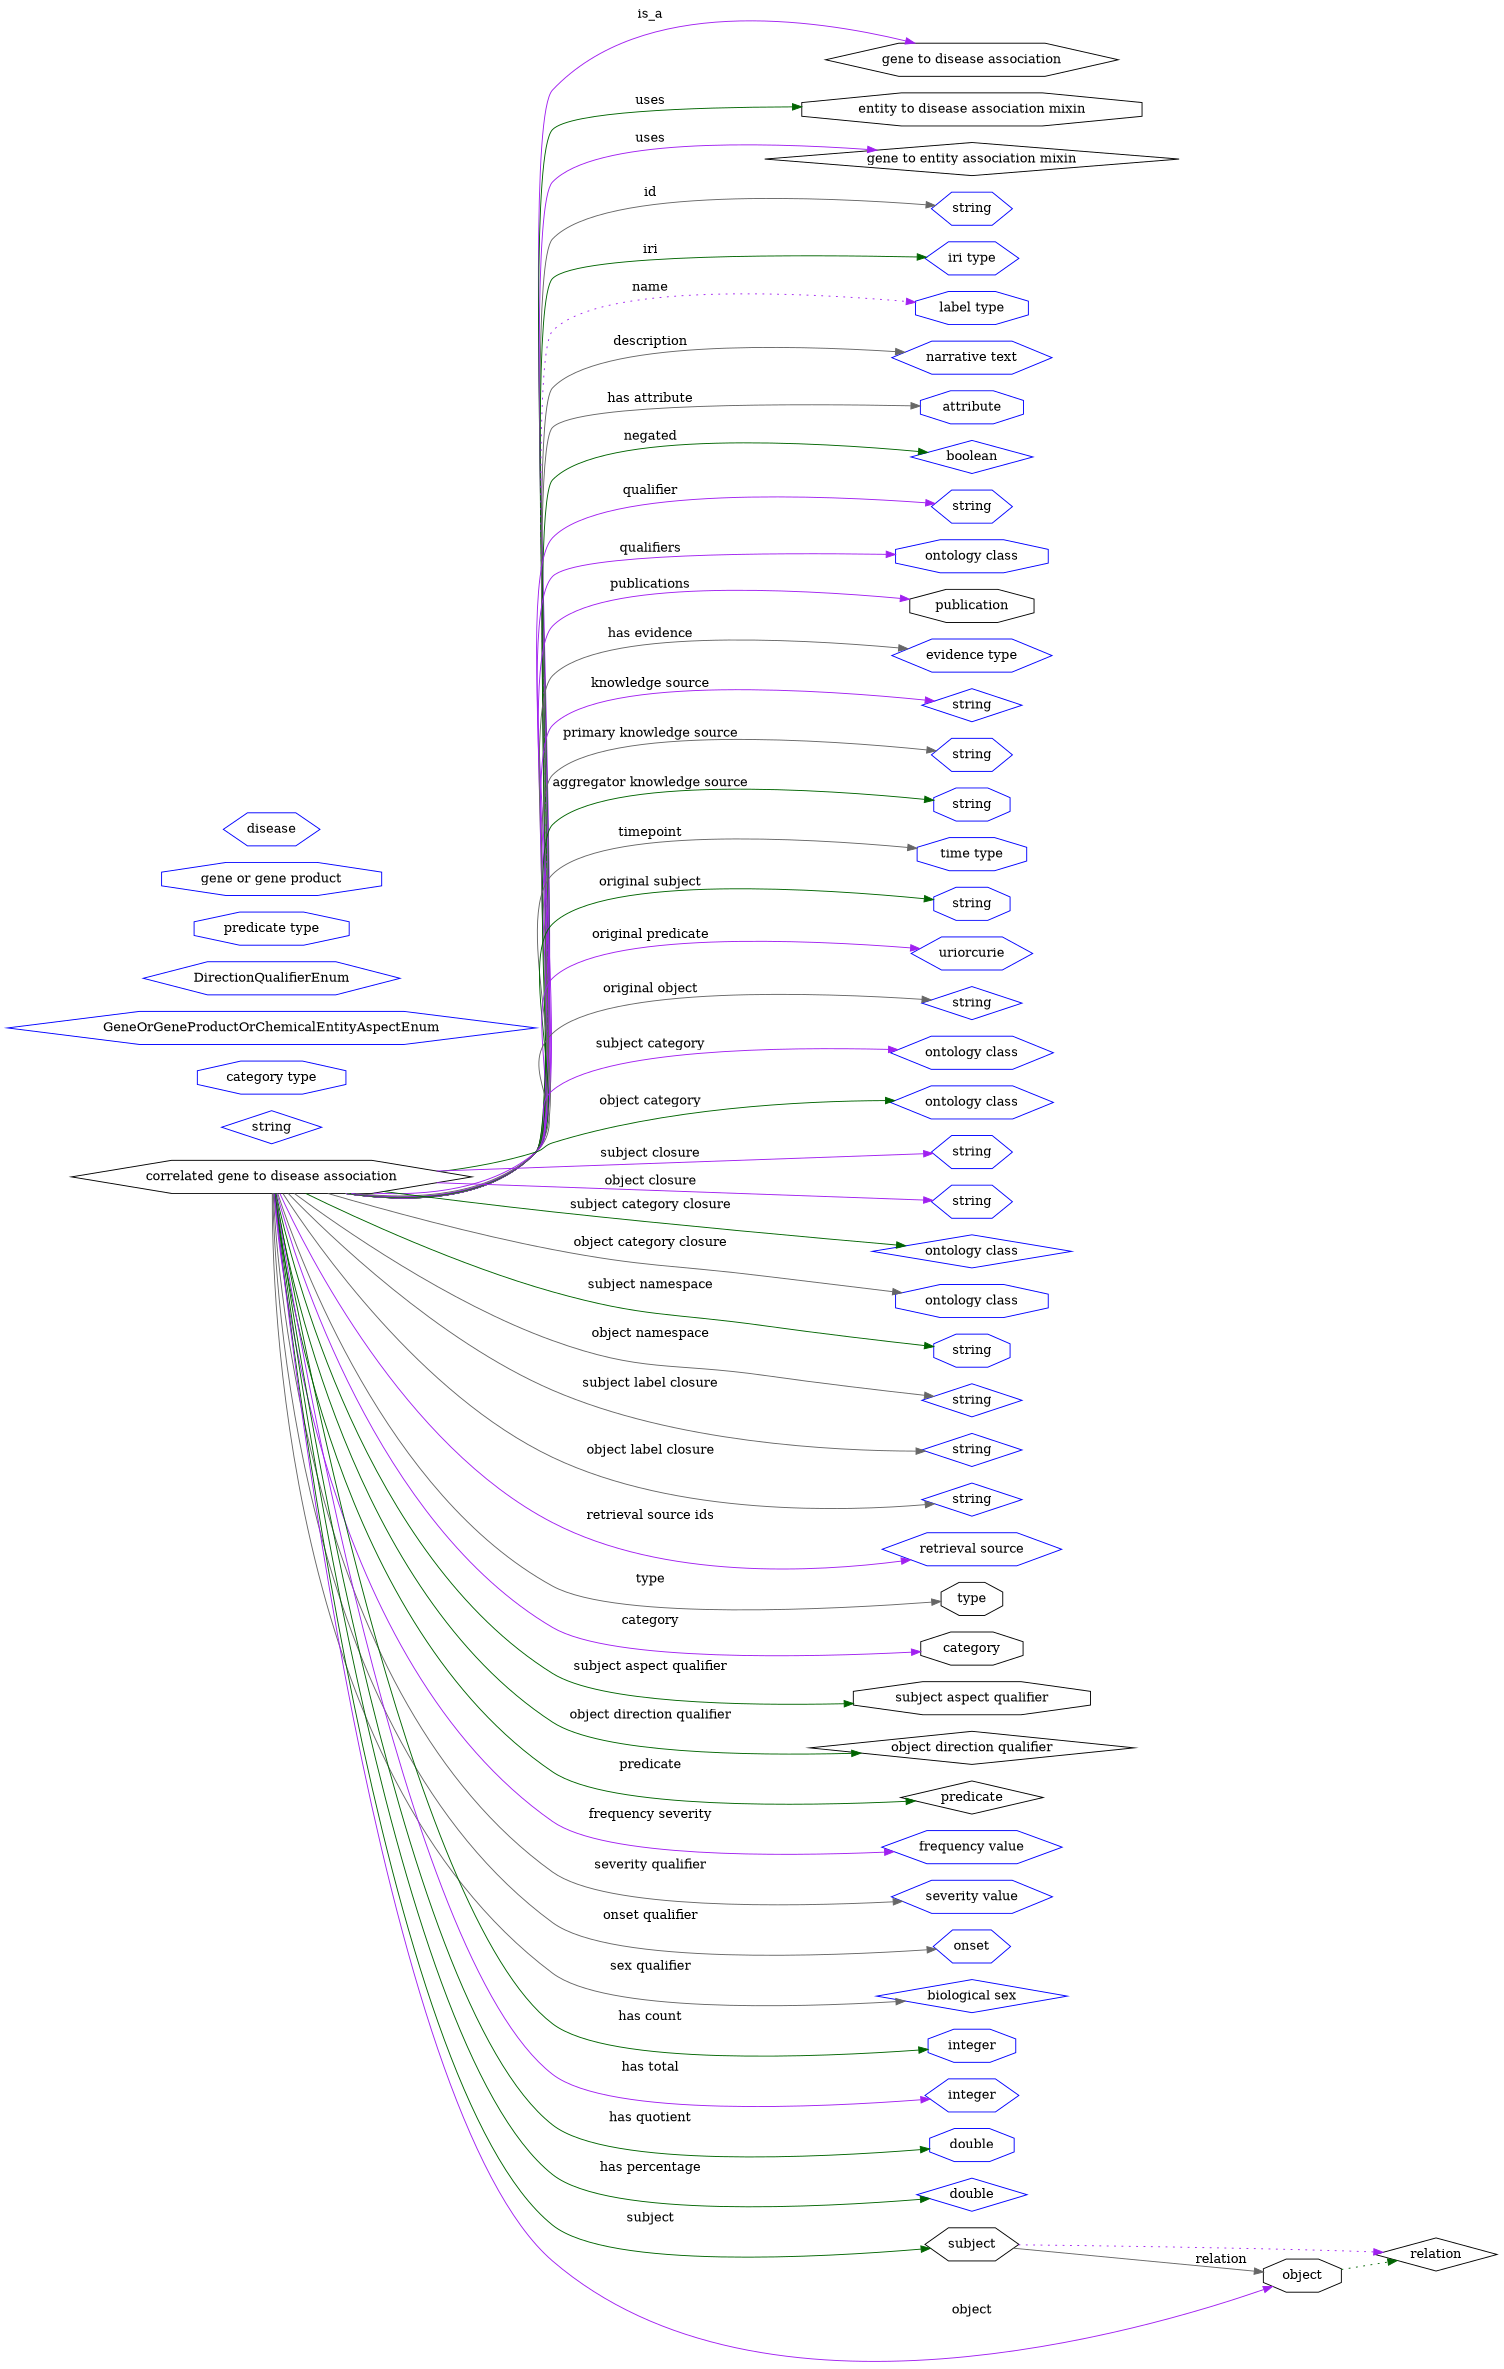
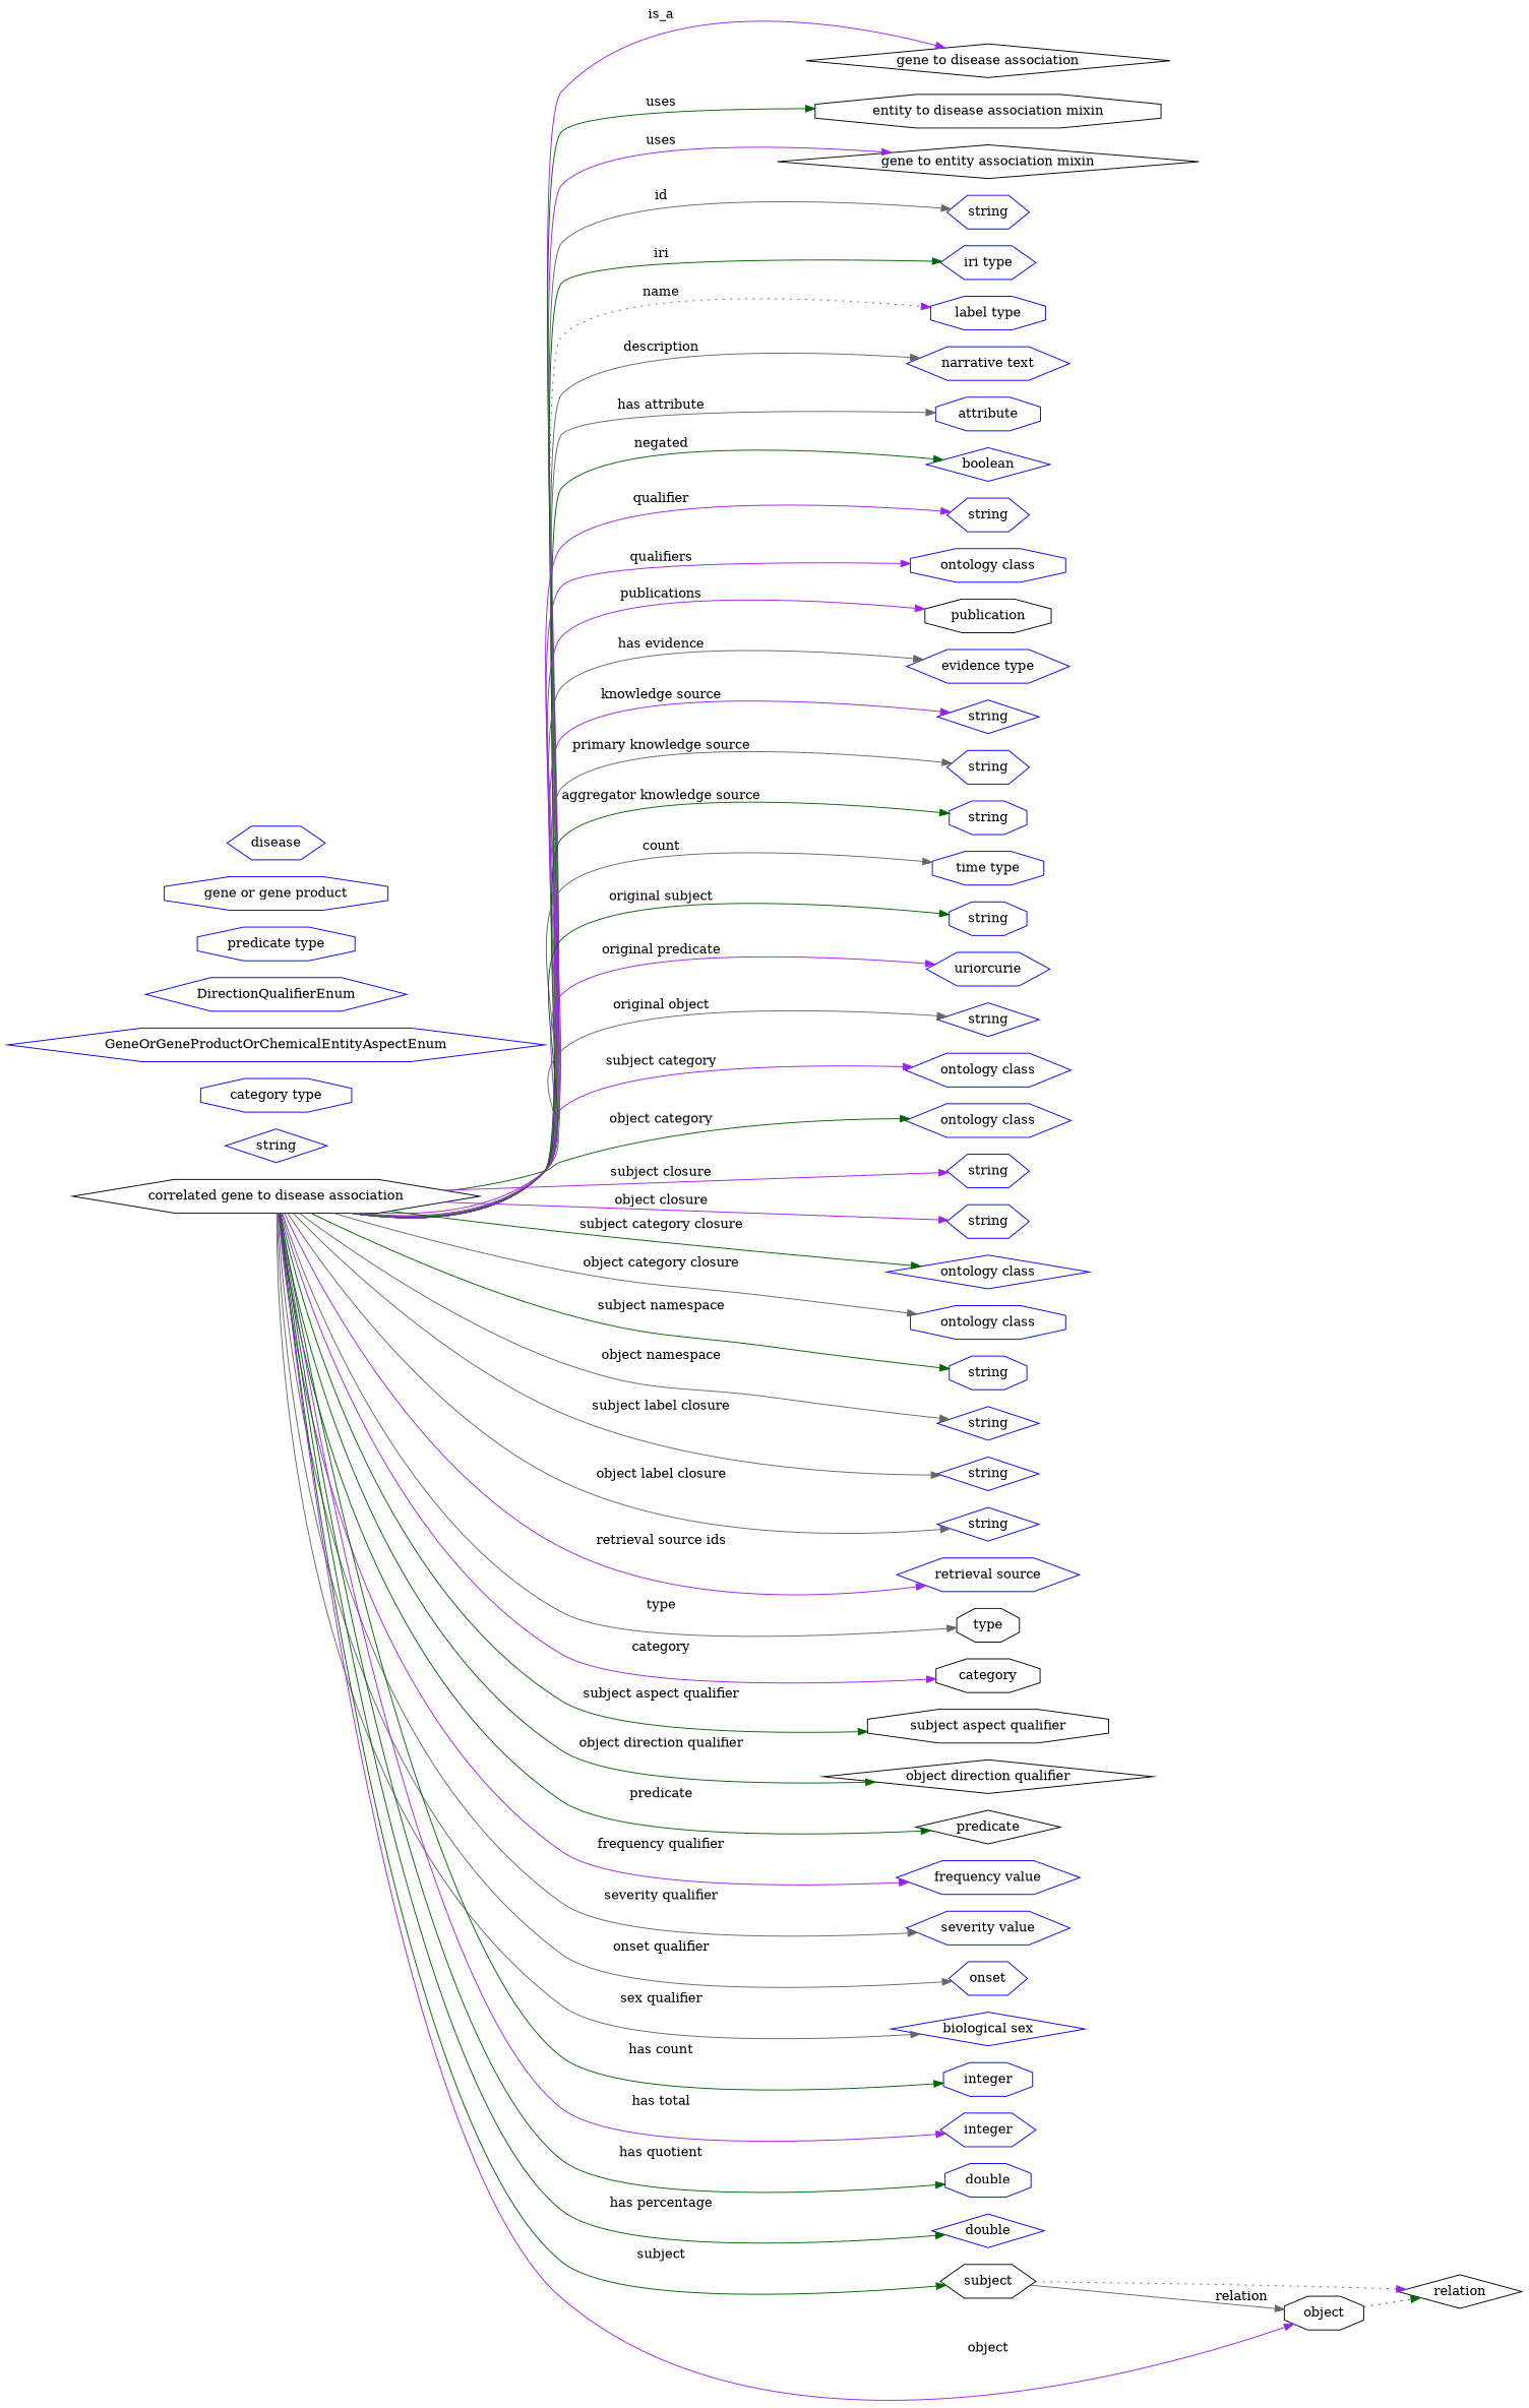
  digraph {
    rankdir=LR
    node [shape=hexagon color=blue]
    edge [color=purple style=solid]
    n1 [height=0.5 label="correlated gene to disease association" width=5.2356 color=""]
-   "gene to disease association" [height=0.5 width=3.8274 color=""]
+   "gene to disease association" [height=0.5 shape=diamond width=3.8274 color=""]
    "entity to disease association mixin" [height=0.5 shape=octagon width=4.7482 color=""]
    "gene to entity association mixin" [height=0.5 shape=diamond width=4.4232 color=""]
    n5 [height=0.5 label=string width=1.0652]
    n6 [height=0.5 label="iri type" width=1.2277]
    n7 [height=0.5 label="label type" shape=octagon width=1.5707]
    n8 [height=0.5 label="narrative text" width=2.0943]
    n9 [height=0.5 label=attribute shape=octagon width=1.4443]
    n10 [height=0.5 label=boolean shape=diamond width=1.2999]
    n11 [height=0.5 label=string width=1.0652]
    n12 [height=0.5 label="ontology class" shape=octagon width=2.1304]
    n13 [color=black height=0.5 label=publication shape=octagon width=1.7332]
    n14 [height=0.5 label="evidence type" width=2.0943]
    n15 [height=0.5 label=string shape=diamond width=1.0652]
    n16 [height=0.5 label=string width=1.0652]
    n17 [height=0.5 label=string shape=octagon width=1.0652]
    n18 [height=0.5 label="time type" shape=octagon width=1.5346]
    n19 [height=0.5 label=string shape=octagon width=1.0652]
    n20 [height=0.5 label=uriorcurie width=1.5887]
    n21 [height=0.5 label=string shape=diamond width=1.0652]
    n22 [height=0.5 label="ontology class" width=2.1304]
    n23 [height=0.5 label="ontology class" width=2.1304]
    n24 [height=0.5 label=string width=1.0652]
    n25 [height=0.5 label=string width=1.0652]
    n26 [height=0.5 label="ontology class" shape=diamond width=2.1304]
    n27 [height=0.5 label="ontology class" shape=octagon width=2.1304]
    n28 [height=0.5 label=string shape=octagon width=1.0652]
    n29 [height=0.5 label=string shape=diamond width=1.0652]
    n30 [height=0.5 label=string shape=diamond width=1.0652]
    n31 [height=0.5 label=string shape=diamond width=1.0652]
    n32 [height=0.5 label="retrieval source" width=2.347]
    type [height=0.5 shape=octagon width=0.86659 color=""]
    category [height=0.5 shape=octagon width=1.4263 color=""]
    "subject aspect qualifier" [height=0.5 shape=octagon width=3.3039 color=""]
    "object direction qualifier" [height=0.5 shape=diamond width=3.4664 color=""]
    predicate [height=0.5 shape=diamond width=1.5165 color=""]
    n38 [height=0.5 label="frequency value" width=2.3651]
    n39 [height=0.5 label="severity value" width=2.1123]
    n40 [height=0.5 label=onset width=1.011]
    n41 [height=0.5 label="biological sex" shape=diamond width=2.0401]
    n42 [height=0.5 label=integer shape=octagon width=1.2277]
    n43 [height=0.5 label=integer width=1.2277]
    n44 [height=0.5 label=double shape=octagon width=1.1735]
    n45 [height=0.5 label=double shape=diamond width=1.1735]
    subject [height=0.5 width=1.2277 color=""]
    object [height=0.5 shape=octagon width=1.0832 color=""]
    relation [height=0.5 shape=diamond width=1.2999 color=""]
    n49 [height=0.5 label=string shape=diamond width=1.0652]
    n50 [height=0.5 label="category type" shape=octagon width=2.0762]
    n51 [height=0.5 label=GeneOrGeneProductOrChemicalEntityAspectEnum width=6.9147]
    n52 [height=0.5 label=DirectionQualifierEnum width=3.358]
    n53 [height=0.5 label="predicate type" shape=octagon width=2.1665]
    n54 [height=0.5 label="gene or gene product" shape=octagon width=3.0692]
    n55 [height=0.5 label=disease width=1.2638]
    n1 -> "gene to disease association" [label=is_a style=""]
    n1 -> "entity to disease association mixin" [color=darkgreen label=uses style=""]
    n1 -> "gene to entity association mixin" [label=uses style=""]
    n1 -> n5 [color=gray40 label=id]
    n1 -> n6 [color=darkgreen label=iri]
    n1 -> n7 [label=name style=dotted]
    n1 -> n8 [color=gray40 label=description]
    n1 -> n9 [color=gray40 label="has attribute"]
    n1 -> n10 [color=darkgreen label=negated]
    n1 -> n11 [label=qualifier]
    n1 -> n12 [label=qualifiers]
    n1 -> n13 [label=publications]
    n1 -> n14 [color=gray40 label="has evidence"]
    n1 -> n15 [label="knowledge source"]
    n1 -> n16 [color=gray40 label="primary knowledge source"]
    n1 -> n17 [color=darkgreen label="aggregator knowledge source"]
-   n1 -> n18 [color=gray40 label=timepoint]
+   n1 -> n18 [color=gray40 label=count]
    n1 -> n19 [color=darkgreen label="original subject"]
    n1 -> n20 [label="original predicate"]
    n1 -> n21 [color=gray40 label="original object"]
    n1 -> n22 [label="subject category"]
    n1 -> n23 [color=darkgreen label="object category"]
    n1 -> n24 [label="subject closure"]
    n1 -> n25 [label="object closure"]
    n1 -> n26 [color=darkgreen label="subject category closure"]
    n1 -> n27 [color=gray40 label="object category closure"]
    n1 -> n28 [color=darkgreen label="subject namespace"]
    n1 -> n29 [color=gray40 label="object namespace"]
    n1 -> n30 [color=gray40 label="subject label closure"]
    n1 -> n31 [color=gray40 label="object label closure"]
    n1 -> n32 [label="retrieval source ids"]
    n1 -> type [color=gray40 label=type]
    n1 -> category [label=category]
    n1 -> "subject aspect qualifier" [color=darkgreen label="subject aspect qualifier"]
    n1 -> "object direction qualifier" [color=darkgreen label="object direction qualifier"]
    n1 -> predicate [color=darkgreen label=predicate]
-   n1 -> n38 [label="frequency severity"]
+   n1 -> n38 [label="frequency qualifier"]
    n1 -> n39 [color=gray40 label="severity qualifier"]
    n1 -> n40 [color=gray40 label="onset qualifier"]
    n1 -> n41 [color=gray40 label="sex qualifier"]
    n1 -> n42 [color=darkgreen label="has count"]
    n1 -> n43 [label="has total"]
    n1 -> n44 [color=darkgreen label="has quotient"]
    n1 -> n45 [color=darkgreen label="has percentage"]
    n1 -> subject [color=darkgreen label=subject]
    n1 -> object [label=object]
    subject -> object [color=gray40 label=relation style=""]
    subject -> relation [style=dotted]
    object -> relation [color=darkgreen style=dotted]
  }
